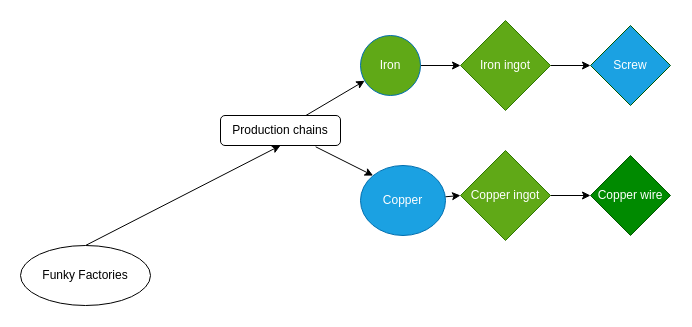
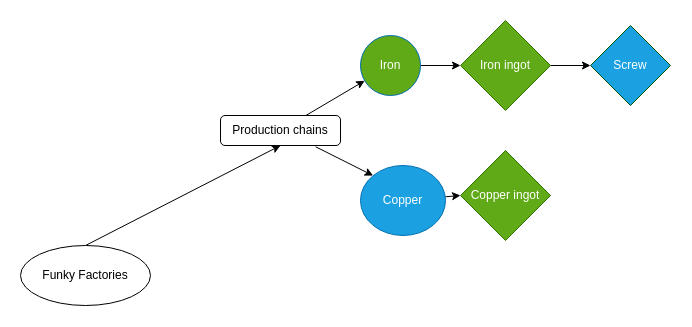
  <mxCell id="0" />
  <mxCell id="1" parent="0" />
  <mxCell id="2" style="orthogonalLoop=1;jettySize=auto;html=1;entryX=0.5;entryY=1;entryDx=0;entryDy=0;exitX=0.5;exitY=0;exitDx=0;exitDy=0;" edge="1" parent="1" source="3" target="6"><mxGeometry relative="1" as="geometry" /></mxCell>
  <mxCell id="3" value="Funky Factories" style="ellipse;whiteSpace=wrap;html=1;" parent="1" vertex="1"><mxGeometry x="20" y="245" width="130" height="60" as="geometry" /></mxCell>
  <mxCell id="4" style="edgeStyle=none;orthogonalLoop=1;jettySize=auto;html=1;" edge="1" parent="1" source="6" target="8"><mxGeometry relative="1" as="geometry"><mxPoint x="480" y="45" as="targetPoint" /></mxGeometry></mxCell>
  <mxCell id="5" style="edgeStyle=none;orthogonalLoop=1;jettySize=auto;html=1;entryX=0;entryY=0;entryDx=0;entryDy=0;exitX=0.793;exitY=1.043;exitDx=0;exitDy=0;exitPerimeter=0;" edge="1" parent="1" source="6" target="10"><mxGeometry relative="1" as="geometry" /></mxCell>
  <mxCell id="6" value="Production chains" style="rounded=1;whiteSpace=wrap;html=1;" vertex="1" parent="1"><mxGeometry x="220" y="115" width="120" height="30" as="geometry" /></mxCell>
  <mxCell id="7" style="edgeStyle=none;orthogonalLoop=1;jettySize=auto;html=1;entryX=0;entryY=0.5;entryDx=0;entryDy=0;" edge="1" parent="1" source="8" target="12"><mxGeometry relative="1" as="geometry" /></mxCell>
  <mxCell id="8" value="Iron" style="ellipse;whiteSpace=wrap;html=1;aspect=fixed;fillColor=#60a917;fontColor=#ffffff;strokeColor=#006EAF;" vertex="1" parent="1"><mxGeometry x="360" y="35" width="60" height="60" as="geometry" /></mxCell>
  <mxCell id="9" style="edgeStyle=none;orthogonalLoop=1;jettySize=auto;html=1;entryX=0;entryY=0.5;entryDx=0;entryDy=0;" edge="1" parent="1" source="10" target="14"><mxGeometry relative="1" as="geometry" /></mxCell>
  <mxCell id="10" value="Copper" style="ellipse;whiteSpace=wrap;html=1;aspect=fixed;fillColor=#1ba1e2;fontColor=#ffffff;strokeColor=#006EAF;" vertex="1" parent="1"><mxGeometry x="360" y="165" width="85" height="70" as="geometry" /></mxCell>
  <mxCell id="11" style="edgeStyle=none;orthogonalLoop=1;jettySize=auto;html=1;entryX=0;entryY=0.5;entryDx=0;entryDy=0;" edge="1" parent="1" source="12" target="15"><mxGeometry relative="1" as="geometry" /></mxCell>
  <mxCell id="12" value="Iron ingot" style="rhombus;whiteSpace=wrap;html=1;fillColor=#60a917;fontColor=#ffffff;strokeColor=#2D7600;" vertex="1" parent="1"><mxGeometry x="460" y="20" width="90" height="90" as="geometry" /></mxCell>
- <mxCell id="13" style="edgeStyle=none;orthogonalLoop=1;jettySize=auto;html=1;entryX=0;entryY=0.5;entryDx=0;entryDy=0;" edge="1" parent="1" source="14" target="16"><mxGeometry relative="1" as="geometry" /></mxCell>
  <mxCell id="14" value="Copper ingot" style="rhombus;whiteSpace=wrap;html=1;fillColor=#60a917;fontColor=#ffffff;strokeColor=#2D7600;" vertex="1" parent="1"><mxGeometry x="460" y="150" width="90" height="90" as="geometry" /></mxCell>
  <mxCell id="15" value="Screw" style="rhombus;whiteSpace=wrap;html=1;fillColor=#1ba1e2;fontColor=#ffffff;strokeColor=#005700;" vertex="1" parent="1"><mxGeometry x="590" y="25" width="80" height="80" as="geometry" /></mxCell>
- <mxCell id="16" value="Copper wire" style="rhombus;whiteSpace=wrap;html=1;fillColor=#008a00;fontColor=#ffffff;strokeColor=#005700;" vertex="1" parent="1"><mxGeometry x="590" y="155" width="80" height="80" as="geometry" /></mxCell>
